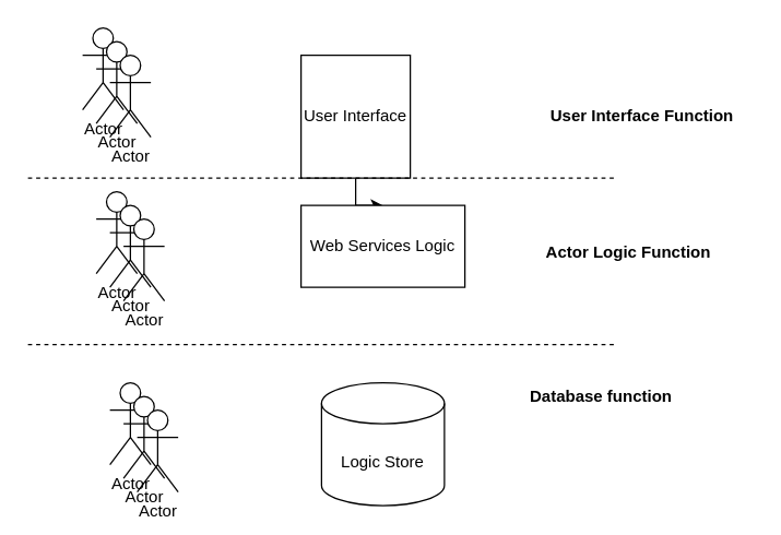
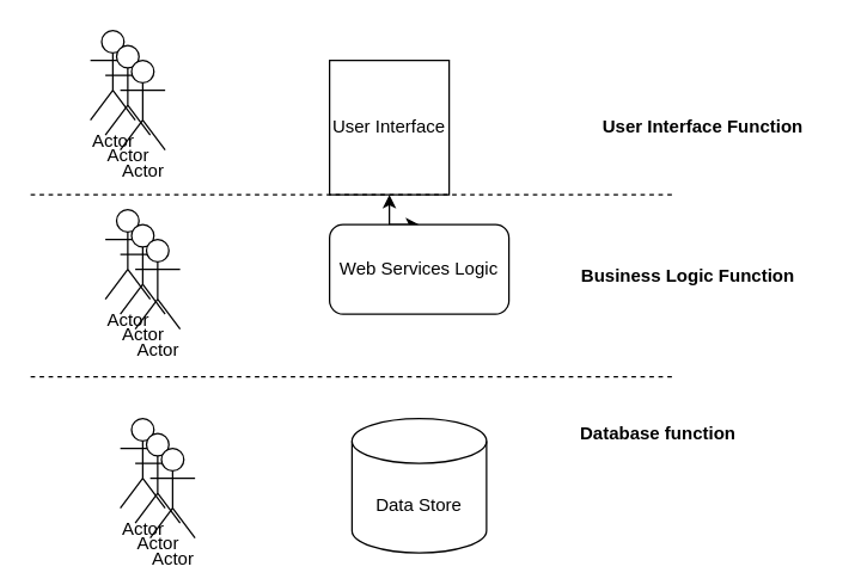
  <mxCell id="0" />
  <mxCell id="1" parent="0" />
  <mxCell id="2" value="User Interface" style="rounded=0;whiteSpace=wrap;html=1;" vertex="1" parent="1"><mxGeometry x="220" y="40" width="80" height="90" as="geometry" /></mxCell>
- <mxCell id="3" style="edgeStyle=orthogonalEdgeStyle;rounded=0;orthogonalLoop=1;jettySize=auto;html=1;exitX=0.5;exitY=0;exitDx=0;exitDy=0;entryX=0.5;entryY=1;entryDx=0;entryDy=0;startArrow=classic;startFill=1;endArrow=none;" edge="1" parent="1" source="4" target="2"><mxGeometry relative="1" as="geometry" /></mxCell>
- <mxCell id="4" value="Web Services Logic" style="rounded=0;whiteSpace=wrap;html=1;" vertex="1" parent="1"><mxGeometry x="220" y="150" width="120" height="60" as="geometry" /></mxCell>
- <mxCell id="5" value="Logic Store" style="shape=cylinder3;whiteSpace=wrap;html=1;boundedLbl=1;backgroundOutline=1;size=15;" vertex="1" parent="1"><mxGeometry x="235" y="280" width="90" height="90" as="geometry" /></mxCell>
+ <mxCell id="3" style="edgeStyle=orthogonalEdgeStyle;rounded=0;orthogonalLoop=1;jettySize=auto;html=1;exitX=0.5;exitY=0;exitDx=0;exitDy=0;entryX=0.5;entryY=1;entryDx=0;entryDy=0;startArrow=classic;startFill=1;" edge="1" parent="1" source="4" target="2"><mxGeometry relative="1" as="geometry" /></mxCell>
+ <mxCell id="4" value="Web Services Logic" style="whiteSpace=wrap;html=1;rounded=1;" vertex="1" parent="1"><mxGeometry x="220" y="150" width="120" height="60" as="geometry" /></mxCell>
+ <mxCell id="5" value="Data Store" style="shape=cylinder3;whiteSpace=wrap;html=1;boundedLbl=1;backgroundOutline=1;size=15;" vertex="1" parent="1"><mxGeometry x="235" y="280" width="90" height="90" as="geometry" /></mxCell>
  <mxCell id="6" value="" style="endArrow=none;dashed=1;html=1;rounded=0;" edge="1" parent="1"><mxGeometry width="50" height="50" relative="1" as="geometry"><mxPoint x="20" y="130" as="sourcePoint" /><mxPoint x="450" y="130" as="targetPoint" /></mxGeometry></mxCell>
  <mxCell id="7" value="" style="endArrow=none;dashed=1;html=1;rounded=0;" edge="1" parent="1"><mxGeometry width="50" height="50" relative="1" as="geometry"><mxPoint x="20" y="252" as="sourcePoint" /><mxPoint x="450" y="252" as="targetPoint" /></mxGeometry></mxCell>
  <mxCell id="8" value="Actor" style="shape=umlActor;verticalLabelPosition=bottom;verticalAlign=top;html=1;outlineConnect=0;" vertex="1" parent="1"><mxGeometry x="80" y="280" width="30" height="60" as="geometry" /></mxCell>
  <mxCell id="9" value="Actor" style="shape=umlActor;verticalLabelPosition=bottom;verticalAlign=top;html=1;outlineConnect=0;" vertex="1" parent="1"><mxGeometry x="90" y="290" width="30" height="60" as="geometry" /></mxCell>
  <mxCell id="10" value="Actor" style="shape=umlActor;verticalLabelPosition=bottom;verticalAlign=top;html=1;outlineConnect=0;" vertex="1" parent="1"><mxGeometry x="100" y="300" width="30" height="60" as="geometry" /></mxCell>
  <mxCell id="11" value="Actor" style="shape=umlActor;verticalLabelPosition=bottom;verticalAlign=top;html=1;outlineConnect=0;" vertex="1" parent="1"><mxGeometry x="70" y="140" width="30" height="60" as="geometry" /></mxCell>
  <mxCell id="12" value="Actor" style="shape=umlActor;verticalLabelPosition=bottom;verticalAlign=top;html=1;outlineConnect=0;" vertex="1" parent="1"><mxGeometry x="80" y="150" width="30" height="60" as="geometry" /></mxCell>
  <mxCell id="13" value="Actor" style="shape=umlActor;verticalLabelPosition=bottom;verticalAlign=top;html=1;outlineConnect=0;" vertex="1" parent="1"><mxGeometry x="90" y="160" width="30" height="60" as="geometry" /></mxCell>
  <mxCell id="14" value="Actor" style="shape=umlActor;verticalLabelPosition=bottom;verticalAlign=top;html=1;outlineConnect=0;" vertex="1" parent="1"><mxGeometry x="60" y="20" width="30" height="60" as="geometry" /></mxCell>
  <mxCell id="15" value="Actor" style="shape=umlActor;verticalLabelPosition=bottom;verticalAlign=top;html=1;outlineConnect=0;" vertex="1" parent="1"><mxGeometry x="70" y="30" width="30" height="60" as="geometry" /></mxCell>
  <mxCell id="16" value="Actor" style="shape=umlActor;verticalLabelPosition=bottom;verticalAlign=top;html=1;outlineConnect=0;" vertex="1" parent="1"><mxGeometry x="80" y="40" width="30" height="60" as="geometry" /></mxCell>
  <mxCell id="17" value="&lt;b&gt;User Interface Function&lt;/b&gt;" style="text;html=1;strokeColor=none;fillColor=none;align=center;verticalAlign=middle;whiteSpace=wrap;rounded=0;" vertex="1" parent="1"><mxGeometry x="390" y="70" width="160" height="30" as="geometry" /></mxCell>
- <mxCell id="18" value="&lt;b&gt;Actor Logic Function&lt;/b&gt;" style="text;html=1;strokeColor=none;fillColor=none;align=center;verticalAlign=middle;whiteSpace=wrap;rounded=0;" vertex="1" parent="1"><mxGeometry x="380" y="170" width="160" height="30" as="geometry" /></mxCell>
+ <mxCell id="18" value="&lt;b&gt;Business Logic Function&lt;/b&gt;" style="text;html=1;strokeColor=none;fillColor=none;align=center;verticalAlign=middle;whiteSpace=wrap;rounded=0;" vertex="1" parent="1"><mxGeometry x="380" y="170" width="160" height="30" as="geometry" /></mxCell>
  <mxCell id="19" value="&lt;b&gt;Database function&lt;/b&gt;" style="text;html=1;strokeColor=none;fillColor=none;align=center;verticalAlign=middle;whiteSpace=wrap;rounded=0;" vertex="1" parent="1"><mxGeometry x="360" y="275" width="160" height="30" as="geometry" /></mxCell>
